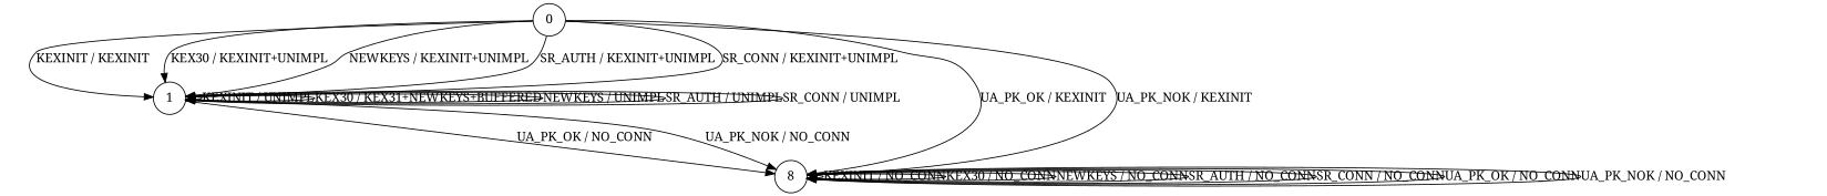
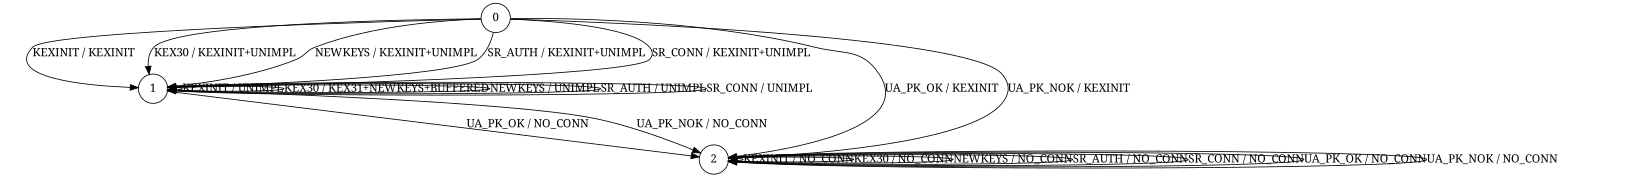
  digraph {
    fontname="Noto Serif"
    node [fontname="Noto Serif" shape=circle]
    edge [fontname="Noto Serif"]
    n1 [label=0]
    n2 [label=1]
-   n3 [label=8]
+   n3 [label=2]
    n1 -> n2 [label="KEXINIT / KEXINIT"]
    n1 -> n2 [label="KEX30 / KEXINIT+UNIMPL"]
    n1 -> n2 [label="NEWKEYS / KEXINIT+UNIMPL"]
    n1 -> n2 [label="SR_AUTH / KEXINIT+UNIMPL"]
    n1 -> n2 [label="SR_CONN / KEXINIT+UNIMPL"]
    n1 -> n3 [label="UA_PK_OK / KEXINIT"]
    n1 -> n3 [label="UA_PK_NOK / KEXINIT"]
    n2 -> n2 [label="KEXINIT / UNIMPL"]
    n2 -> n2 [label="KEX30 / KEX31+NEWKEYS+BUFFERED"]
    n2 -> n2 [label="NEWKEYS / UNIMPL"]
    n2 -> n2 [label="SR_AUTH / UNIMPL"]
    n2 -> n2 [label="SR_CONN / UNIMPL"]
    n2 -> n3 [label="UA_PK_OK / NO_CONN"]
    n2 -> n3 [label="UA_PK_NOK / NO_CONN"]
    n3 -> n3 [label="KEXINIT / NO_CONN"]
    n3 -> n3 [label="KEX30 / NO_CONN"]
    n3 -> n3 [label="NEWKEYS / NO_CONN"]
    n3 -> n3 [label="SR_AUTH / NO_CONN"]
    n3 -> n3 [label="SR_CONN / NO_CONN"]
    n3 -> n3 [label="UA_PK_OK / NO_CONN"]
    n3 -> n3 [label="UA_PK_NOK / NO_CONN"]
  }
